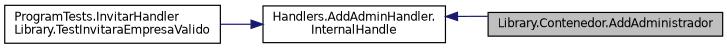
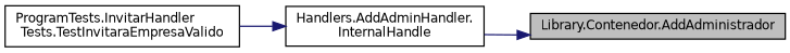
  digraph {
    rankdir=RL
    node [color=black fillcolor=white fontname=Helvetica fontsize=10 shape=record style=filled]
    edge [color=midnightblue dir=back fontname=Helvetica fontsize=10 labelfontname=Helvetica labelfontsize=10 style=solid]
    n1 [fillcolor=grey75 fontcolor=black height=0.2 label="Library.Contenedor.AddAdministrador" width=0.4]
    n2 [height=0.2 label="Handlers.AddAdminHandler.\lInternalHandle" width=0.4]
-   n3 [height=0.2 label="ProgramTests.InvitarHandler\lLibrary.TestInvitaraEmpresaValido" width=0.4]
-   n2 -> n1
+   n3 [height=0.2 label="ProgramTests.InvitarHandler\lTests.TestInvitaraEmpresaValido" width=0.4]
+   n1 -> n2
    n2 -> n3
  }
